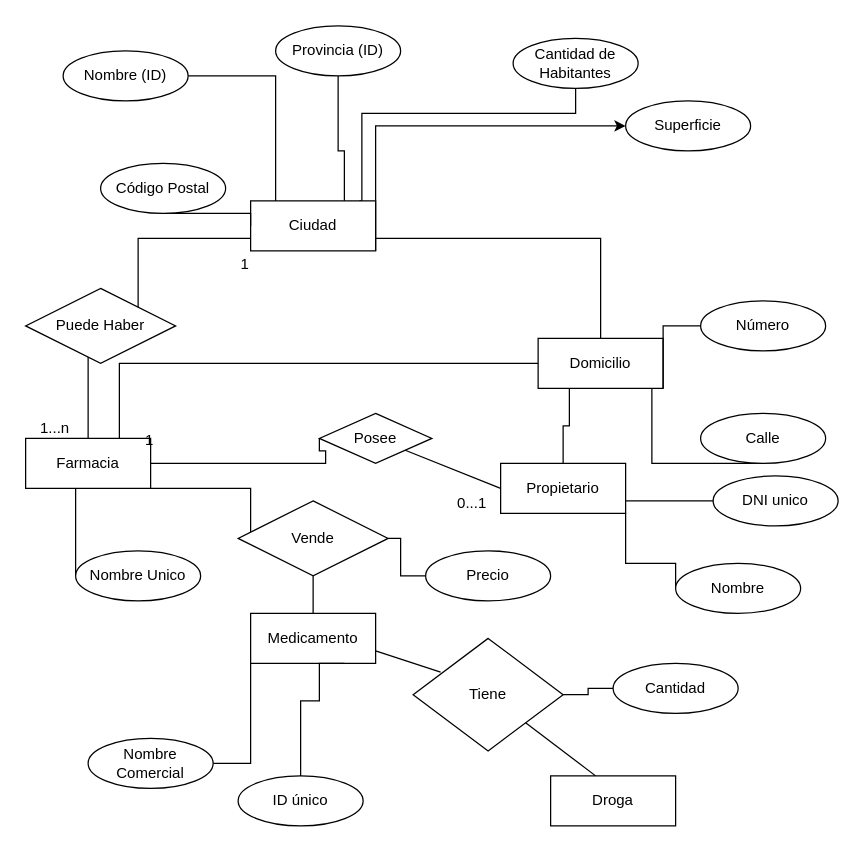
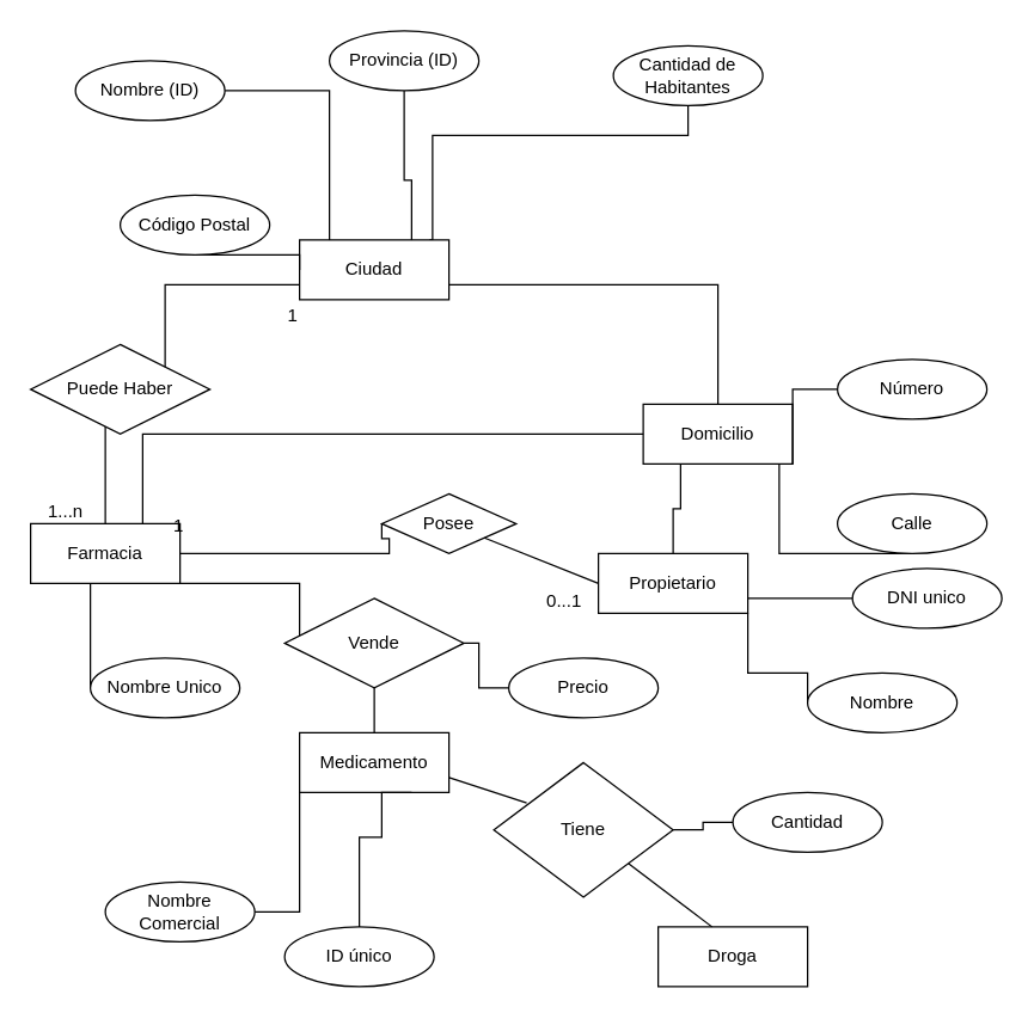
  <mxCell id="0" />
  <mxCell id="1" parent="0" />
  <mxCell id="2" value="Medicamento" style="whiteSpace=wrap;html=1;align=center;" vertex="1" parent="1"><mxGeometry x="200" y="490" width="100" height="40" as="geometry" /></mxCell>
  <mxCell id="3" value="Domicilio" style="whiteSpace=wrap;html=1;align=center;" vertex="1" parent="1"><mxGeometry x="430" y="270" width="100" height="40" as="geometry" /></mxCell>
  <mxCell id="4" value="" style="edgeStyle=orthogonalEdgeStyle;rounded=0;orthogonalLoop=1;jettySize=auto;html=1;entryX=0;entryY=0.5;entryDx=0;entryDy=0;endArrow=none;endFill=0;" edge="1" parent="1" source="7" target="31"><mxGeometry relative="1" as="geometry"><Array as="points"><mxPoint x="500" y="450" /><mxPoint x="540" y="450" /></Array></mxGeometry></mxCell>
  <mxCell id="5" value="" style="edgeStyle=orthogonalEdgeStyle;rounded=0;orthogonalLoop=1;jettySize=auto;html=1;entryX=1;entryY=0.5;entryDx=0;entryDy=0;endArrow=none;endFill=0;" edge="1" parent="1" source="7" target="28"><mxGeometry relative="1" as="geometry"><Array as="points"><mxPoint x="490" y="400" /><mxPoint x="490" y="400" /></Array></mxGeometry></mxCell>
  <mxCell id="6" value="" style="edgeStyle=orthogonalEdgeStyle;rounded=0;orthogonalLoop=1;jettySize=auto;html=1;entryX=0.25;entryY=1;entryDx=0;entryDy=0;endArrow=none;endFill=0;" edge="1" parent="1" source="7" target="3"><mxGeometry relative="1" as="geometry" /></mxCell>
  <mxCell id="7" value="Propietario" style="whiteSpace=wrap;html=1;align=center;" vertex="1" parent="1"><mxGeometry x="400" y="370" width="100" height="40" as="geometry" /></mxCell>
  <mxCell id="8" value="" style="edgeStyle=orthogonalEdgeStyle;rounded=0;orthogonalLoop=1;jettySize=auto;html=1;endArrow=none;endFill=0;exitX=0.75;exitY=0;exitDx=0;exitDy=0;" edge="1" parent="1" source="12" target="25"><mxGeometry relative="1" as="geometry"><Array as="points"><mxPoint x="275" y="120" /><mxPoint x="270" y="120" /></Array></mxGeometry></mxCell>
  <mxCell id="9" value="" style="edgeStyle=orthogonalEdgeStyle;rounded=0;orthogonalLoop=1;jettySize=auto;html=1;endArrow=none;endFill=0;exitX=0.87;exitY=0;exitDx=0;exitDy=0;exitPerimeter=0;" edge="1" parent="1" source="12" target="20"><mxGeometry relative="1" as="geometry"><mxPoint x="290" y="170" as="sourcePoint" /><Array as="points"><mxPoint x="289" y="160" /><mxPoint x="289" y="90" /><mxPoint x="460" y="90" /></Array></mxGeometry></mxCell>
- <mxCell id="10" value="" style="edgeStyle=orthogonalEdgeStyle;rounded=0;orthogonalLoop=1;jettySize=auto;html=1;exitX=1;exitY=1;exitDx=0;exitDy=0;" edge="1" parent="1" source="12" target="19"><mxGeometry relative="1" as="geometry"><Array as="points"><mxPoint x="300" y="100" /></Array></mxGeometry></mxCell>
  <mxCell id="11" style="edgeStyle=orthogonalEdgeStyle;rounded=0;orthogonalLoop=1;jettySize=auto;html=1;exitX=1;exitY=0.75;exitDx=0;exitDy=0;entryX=0.5;entryY=0;entryDx=0;entryDy=0;endArrow=none;endFill=0;" edge="1" parent="1" source="12" target="3"><mxGeometry relative="1" as="geometry" /></mxCell>
  <mxCell id="12" value="Ciudad" style="whiteSpace=wrap;html=1;align=center;" vertex="1" parent="1"><mxGeometry x="200" y="160" width="100" height="40" as="geometry" /></mxCell>
  <mxCell id="13" value="" style="edgeStyle=orthogonalEdgeStyle;rounded=0;orthogonalLoop=1;jettySize=auto;html=1;exitX=0.75;exitY=1;exitDx=0;exitDy=0;endArrow=none;endFill=0;" edge="1" parent="1" source="15" target="42"><mxGeometry relative="1" as="geometry"><Array as="points"><mxPoint x="200" y="390" /></Array></mxGeometry></mxCell>
  <mxCell id="14" style="edgeStyle=orthogonalEdgeStyle;rounded=0;orthogonalLoop=1;jettySize=auto;html=1;exitX=0.75;exitY=0;exitDx=0;exitDy=0;entryX=0;entryY=0.5;entryDx=0;entryDy=0;endArrow=none;endFill=0;" edge="1" parent="1" source="15" target="3"><mxGeometry relative="1" as="geometry" /></mxCell>
  <mxCell id="15" value="Farmacia" style="whiteSpace=wrap;html=1;align=center;" vertex="1" parent="1"><mxGeometry x="20" y="350" width="100" height="40" as="geometry" /></mxCell>
  <mxCell id="16" value="Droga" style="whiteSpace=wrap;html=1;align=center;" vertex="1" parent="1"><mxGeometry x="440" y="620" width="100" height="40" as="geometry" /></mxCell>
  <mxCell id="17" value="" style="edgeStyle=orthogonalEdgeStyle;rounded=0;orthogonalLoop=1;jettySize=auto;html=1;endArrow=none;endFill=0;entryX=0;entryY=0.5;entryDx=0;entryDy=0;" edge="1" parent="1" source="18" target="12"><mxGeometry relative="1" as="geometry"><Array as="points"><mxPoint x="200" y="170" /></Array></mxGeometry></mxCell>
  <mxCell id="18" value="Código Postal" style="ellipse;whiteSpace=wrap;html=1;align=center;" vertex="1" parent="1"><mxGeometry x="80" y="130" width="100" height="40" as="geometry" /></mxCell>
- <mxCell id="19" value="Superficie" style="ellipse;whiteSpace=wrap;html=1;align=center;" vertex="1" parent="1"><mxGeometry x="500" y="80" width="100" height="40" as="geometry" /></mxCell>
  <mxCell id="20" value="Cantidad de Habitantes" style="ellipse;whiteSpace=wrap;html=1;align=center;" vertex="1" parent="1"><mxGeometry x="410" y="30" width="100" height="40" as="geometry" /></mxCell>
  <mxCell id="21" value="" style="edgeStyle=orthogonalEdgeStyle;rounded=0;orthogonalLoop=1;jettySize=auto;html=1;endArrow=none;endFill=0;" edge="1" parent="1" source="22" target="12"><mxGeometry relative="1" as="geometry"><Array as="points"><mxPoint x="220" y="120" /><mxPoint x="220" y="120" /></Array></mxGeometry></mxCell>
  <mxCell id="22" value="Nombre (ID)" style="ellipse;whiteSpace=wrap;html=1;align=center;" vertex="1" parent="1"><mxGeometry x="50" y="40" width="100" height="40" as="geometry" /></mxCell>
  <mxCell id="23" value="" style="edgeStyle=orthogonalEdgeStyle;rounded=0;orthogonalLoop=1;jettySize=auto;html=1;endArrow=none;endFill=0;" edge="1" parent="1" source="24" target="15"><mxGeometry relative="1" as="geometry"><Array as="points"><mxPoint x="60" y="410" /><mxPoint x="60" y="410" /></Array></mxGeometry></mxCell>
  <mxCell id="24" value="Nombre Unico" style="ellipse;whiteSpace=wrap;html=1;align=center;" vertex="1" parent="1"><mxGeometry x="60" y="440" width="100" height="40" as="geometry" /></mxCell>
  <mxCell id="25" value="Provincia (ID)" style="ellipse;whiteSpace=wrap;html=1;align=center;" vertex="1" parent="1"><mxGeometry x="220" width="100" height="40" as="geometry" y="20" /></mxCell>
  <mxCell id="26" value="" style="edgeStyle=orthogonalEdgeStyle;rounded=0;orthogonalLoop=1;jettySize=auto;html=1;endArrow=none;endFill=0;entryX=1;entryY=1;entryDx=0;entryDy=0;" edge="1" parent="1" source="27" target="3"><mxGeometry relative="1" as="geometry"><Array as="points"><mxPoint x="530" y="260" /></Array></mxGeometry></mxCell>
  <mxCell id="27" value="Número" style="ellipse;whiteSpace=wrap;html=1;align=center;" vertex="1" parent="1"><mxGeometry x="560" y="240" width="100" height="40" as="geometry" /></mxCell>
  <mxCell id="28" value="DNI unico" style="ellipse;whiteSpace=wrap;html=1;align=center;" vertex="1" parent="1"><mxGeometry x="570" y="380" width="100" height="40" as="geometry" /></mxCell>
  <mxCell id="29" value="" style="edgeStyle=orthogonalEdgeStyle;rounded=0;orthogonalLoop=1;jettySize=auto;html=1;entryX=0.91;entryY=1;entryDx=0;entryDy=0;entryPerimeter=0;endArrow=none;endFill=0;" edge="1" parent="1" source="30" target="3"><mxGeometry relative="1" as="geometry"><Array as="points"><mxPoint x="521" y="370" /></Array></mxGeometry></mxCell>
  <mxCell id="30" value="Calle" style="ellipse;whiteSpace=wrap;html=1;align=center;" vertex="1" parent="1"><mxGeometry x="560" y="330" width="100" height="40" as="geometry" /></mxCell>
  <mxCell id="31" value="Nombre" style="ellipse;whiteSpace=wrap;html=1;align=center;" vertex="1" parent="1"><mxGeometry x="540" y="450" width="100" height="40" as="geometry" /></mxCell>
  <mxCell id="32" value="" style="edgeStyle=orthogonalEdgeStyle;rounded=0;orthogonalLoop=1;jettySize=auto;html=1;endArrow=none;endFill=0;" edge="1" parent="1" source="33" target="43"><mxGeometry relative="1" as="geometry" /></mxCell>
  <mxCell id="33" value="Cantidad" style="ellipse;whiteSpace=wrap;html=1;align=center;" vertex="1" parent="1"><mxGeometry x="490" y="530" width="100" height="40" as="geometry" /></mxCell>
  <mxCell id="34" value="" style="edgeStyle=orthogonalEdgeStyle;rounded=0;orthogonalLoop=1;jettySize=auto;html=1;endArrow=none;endFill=0;entryX=0.75;entryY=1;entryDx=0;entryDy=0;exitX=0.5;exitY=0;exitDx=0;exitDy=0;" edge="1" parent="1" source="35" target="2"><mxGeometry relative="1" as="geometry"><mxPoint x="180" y="490" as="sourcePoint" /><Array as="points"><mxPoint x="240" y="560" /><mxPoint x="255" y="560" /></Array></mxGeometry></mxCell>
  <mxCell id="35" value="ID único" style="ellipse;whiteSpace=wrap;html=1;align=center;" vertex="1" parent="1"><mxGeometry x="190" y="620" width="100" height="40" as="geometry" /></mxCell>
  <mxCell id="36" value="" style="edgeStyle=orthogonalEdgeStyle;rounded=0;orthogonalLoop=1;jettySize=auto;html=1;endArrow=none;endFill=0;entryX=0;entryY=1;entryDx=0;entryDy=0;" edge="1" parent="1" source="37" target="2"><mxGeometry relative="1" as="geometry"><mxPoint x="130" y="530" as="targetPoint" /></mxGeometry></mxCell>
  <mxCell id="37" value="Nombre Comercial" style="ellipse;whiteSpace=wrap;html=1;align=center;" vertex="1" parent="1"><mxGeometry x="70" y="590" width="100" height="40" as="geometry" /></mxCell>
  <mxCell id="38" value="" style="endArrow=none;html=1;rounded=0;entryX=0.36;entryY=0;entryDx=0;entryDy=0;entryPerimeter=0;exitX=1;exitY=1;exitDx=0;exitDy=0;" edge="1" parent="1" source="43" target="16"><mxGeometry relative="1" as="geometry"><mxPoint x="490" y="580" as="sourcePoint" /><mxPoint x="520" y="630" as="targetPoint" /></mxGeometry></mxCell>
  <mxCell id="39" value="" style="endArrow=none;html=1;rounded=0;entryX=0.183;entryY=0.3;entryDx=0;entryDy=0;exitX=1;exitY=0.75;exitDx=0;exitDy=0;entryPerimeter=0;" edge="1" parent="1" source="2" target="43"><mxGeometry relative="1" as="geometry"><mxPoint x="150" y="350" as="sourcePoint" /><mxPoint x="345" y="542.5" as="targetPoint" /></mxGeometry></mxCell>
  <mxCell id="40" value="" style="resizable=0;html=1;whiteSpace=wrap;align=left;verticalAlign=bottom;" connectable="0" vertex="1" parent="39"><mxGeometry x="-1" relative="1" as="geometry" /></mxCell>
  <mxCell id="41" value="" style="edgeStyle=orthogonalEdgeStyle;rounded=0;orthogonalLoop=1;jettySize=auto;html=1;endArrow=none;endFill=0;" edge="1" parent="1" source="42" target="2"><mxGeometry relative="1" as="geometry" /></mxCell>
  <mxCell id="42" value="Vende" style="shape=rhombus;perimeter=rhombusPerimeter;whiteSpace=wrap;html=1;align=center;" vertex="1" parent="1"><mxGeometry x="190" y="400" width="120" height="60" as="geometry" /></mxCell>
  <mxCell id="43" value="Tiene" style="shape=rhombus;perimeter=rhombusPerimeter;whiteSpace=wrap;html=1;align=center;" vertex="1" parent="1"><mxGeometry x="330" y="510" width="120" height="90" as="geometry" /></mxCell>
  <mxCell id="44" value="" style="edgeStyle=orthogonalEdgeStyle;rounded=0;orthogonalLoop=1;jettySize=auto;html=1;exitX=0;exitY=0.5;exitDx=0;exitDy=0;endArrow=none;endFill=0;" edge="1" parent="1" source="45" target="15"><mxGeometry relative="1" as="geometry"><Array as="points"><mxPoint x="260" y="360" /><mxPoint x="260" y="370" /></Array></mxGeometry></mxCell>
  <mxCell id="45" value="Posee" style="shape=rhombus;perimeter=rhombusPerimeter;whiteSpace=wrap;html=1;align=center;" vertex="1" parent="1"><mxGeometry x="255" y="330" width="90" height="40" as="geometry" /></mxCell>
  <mxCell id="46" value="" style="endArrow=none;html=1;rounded=0;entryX=0;entryY=0.5;entryDx=0;entryDy=0;" edge="1" parent="1" source="45" target="7"><mxGeometry relative="1" as="geometry"><mxPoint x="160" y="389.5" as="sourcePoint" /><mxPoint x="370" y="390" as="targetPoint" /></mxGeometry></mxCell>
  <mxCell id="47" value="1" style="resizable=0;html=1;whiteSpace=wrap;align=left;verticalAlign=bottom;" connectable="0" vertex="1" parent="46"><mxGeometry x="-1" relative="1" as="geometry"><mxPoint x="-210" y="1" as="offset" /></mxGeometry></mxCell>
  <mxCell id="48" value="0...1" style="resizable=0;html=1;whiteSpace=wrap;align=right;verticalAlign=bottom;" connectable="0" vertex="1" parent="46"><mxGeometry x="1" relative="1" as="geometry"><mxPoint x="-10" y="20" as="offset" /></mxGeometry></mxCell>
  <mxCell id="49" value="" style="edgeStyle=orthogonalEdgeStyle;rounded=0;orthogonalLoop=1;jettySize=auto;html=1;endArrow=none;endFill=0;" edge="1" parent="1" target="15"><mxGeometry relative="1" as="geometry"><mxPoint x="70" y="280" as="sourcePoint" /><Array as="points"><mxPoint x="70" y="290" /></Array></mxGeometry></mxCell>
  <mxCell id="50" value="Puede Haber" style="shape=rhombus;perimeter=rhombusPerimeter;whiteSpace=wrap;html=1;align=center;" vertex="1" parent="1"><mxGeometry x="20" y="230" width="120" height="60" as="geometry" /></mxCell>
  <mxCell id="51" value="" style="endArrow=none;html=1;rounded=0;entryX=0;entryY=0.75;entryDx=0;entryDy=0;exitX=1;exitY=0;exitDx=0;exitDy=0;" edge="1" parent="1" source="50" target="12"><mxGeometry relative="1" as="geometry"><mxPoint x="80" y="230" as="sourcePoint" /><mxPoint x="240" y="230" as="targetPoint" /><Array as="points"><mxPoint x="110" y="190" /></Array></mxGeometry></mxCell>
  <mxCell id="52" value="1...n" style="resizable=0;html=1;whiteSpace=wrap;align=left;verticalAlign=bottom;" connectable="0" vertex="1" parent="51"><mxGeometry x="-1" relative="1" as="geometry"><mxPoint x="-80" y="105" as="offset" /></mxGeometry></mxCell>
  <mxCell id="53" value="1" style="resizable=0;html=1;whiteSpace=wrap;align=right;verticalAlign=bottom;" connectable="0" vertex="1" parent="51"><mxGeometry x="1" relative="1" as="geometry"><mxPoint y="29" as="offset" /></mxGeometry></mxCell>
  <mxCell id="54" value="" style="edgeStyle=orthogonalEdgeStyle;rounded=0;orthogonalLoop=1;jettySize=auto;html=1;endArrow=none;endFill=0;" edge="1" parent="1" source="55" target="42"><mxGeometry relative="1" as="geometry" /></mxCell>
  <mxCell id="55" value="Precio" style="ellipse;whiteSpace=wrap;html=1;align=center;" vertex="1" parent="1"><mxGeometry x="340" y="440" width="100" height="40" as="geometry" /></mxCell>
